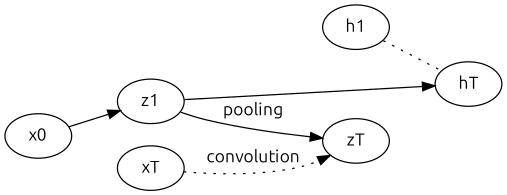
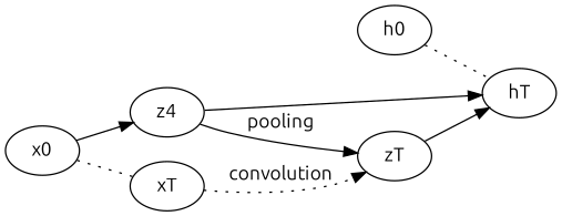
  digraph {
    fontname=Ubuntu
    rankdir=LR
    node [fontname=Ubuntu]
    edge [fontname=Ubuntu]
-   z1
+   z1 [label=z4]
    zT
    n3 [label=x0]
    xT
-   h1
+   h1 [label=h0]
    hT
    subgraph sub_1 {
      z1
      zT
    }
    subgraph sub_2 {
      n3
      xT
    }
    subgraph sub_3 {
      h1
      hT
    }
    z1 -> zT [label=pooling]
    z1 -> hT
+   zT -> hT
    n3 -> z1
+   n3 -> xT [arrowhead=none style=dotted]
    xT -> zT [label=convolution style=dotted]
    h1 -> hT [arrowhead=none style=dotted]
  }
